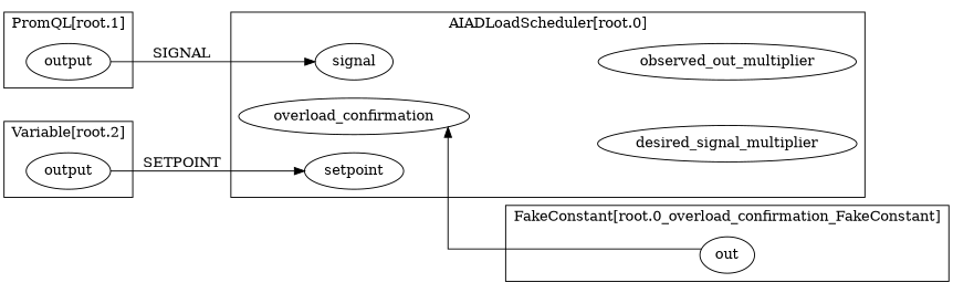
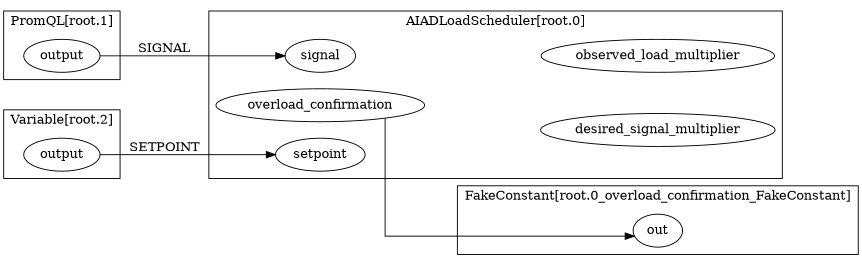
  digraph {
    rankdir=LR
    splines=ortho
    n1 [label=overload_confirmation]
    n2 [label=setpoint]
    n3 [label=signal]
    n4 [label=desired_signal_multiplier]
-   n5 [label=observed_out_multiplier]
+   n5 [label=observed_load_multiplier]
    n6 [label=out]
    n7 [label=output]
    n8 [label=output]
    subgraph cluster_1 {
      label="AIADLoadScheduler[root.0]"
      subgraph sub_2 {
        label="AIADLoadScheduler[root.0]"
        rank=same
        n1
        n2
        n3
      }
      subgraph sub_3 {
        label="AIADLoadScheduler[root.0]"
        rank=same
        n4
        n5
      }
    }
    subgraph cluster_4 {
      label="FakeConstant[root.0_overload_confirmation_FakeConstant]"
      subgraph sub_5 {
        label="FakeConstant[root.0_overload_confirmation_FakeConstant]"
        rank=same
        n6
      }
    }
    subgraph cluster_6 {
      label="PromQL[root.1]"
      subgraph sub_7 {
        label="PromQL[root.1]"
        rank=same
        n7
      }
    }
    subgraph cluster_8 {
      label="Variable[root.2]"
      subgraph sub_9 {
        label="Variable[root.2]"
        rank=same
        n8
      }
    }
    n3 -> n5 [style=invis]
-   n6 -> n1
+   n1 -> n6
    n7 -> n3 [label=SIGNAL]
    n8 -> n2 [label=SETPOINT]
  }
